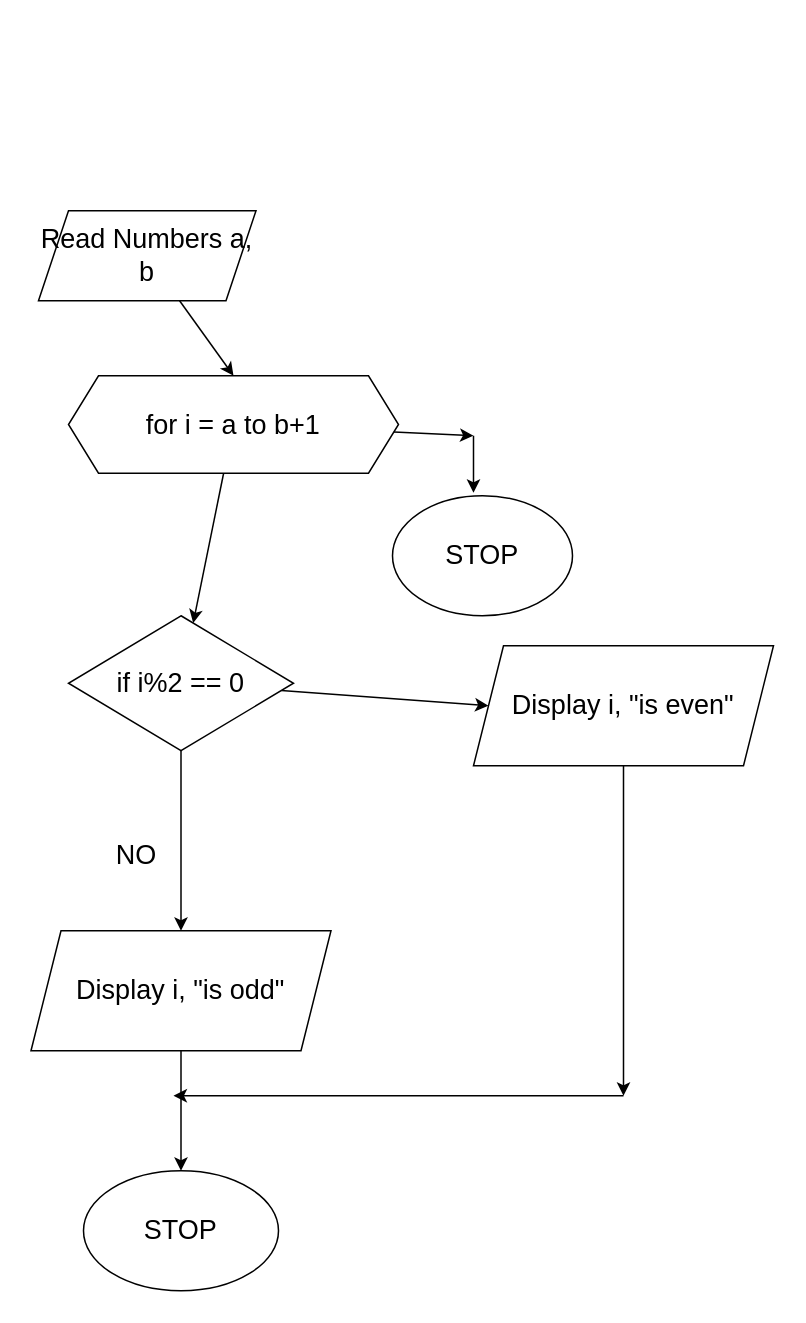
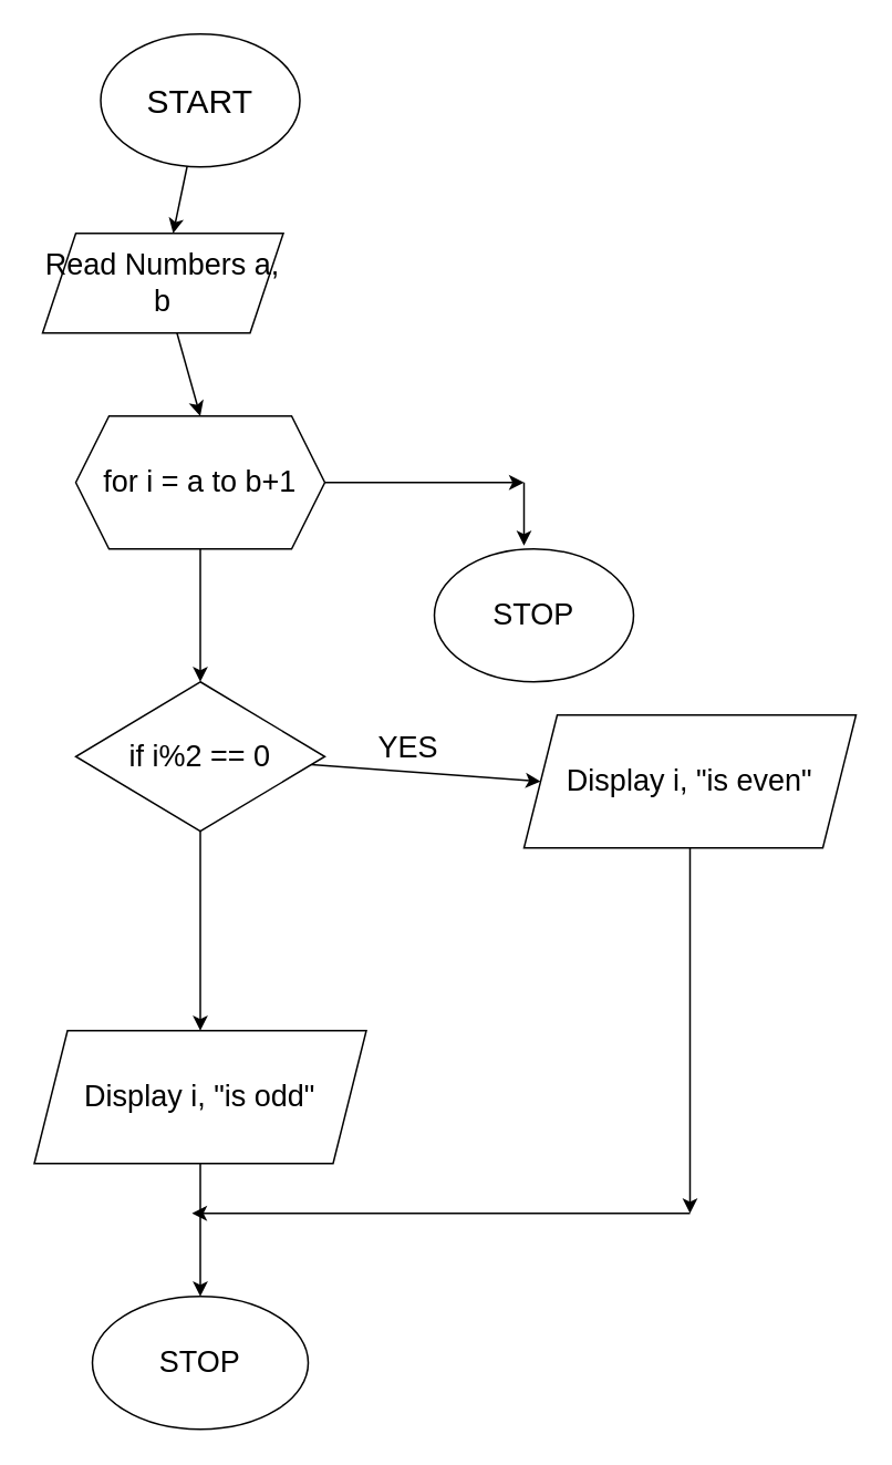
  <mxCell id="0" />
  <mxCell id="1" parent="0" />
+ <mxCell id="2" value="" style="edgeStyle=none;html=1;fontSize=20;" parent="1" source="3" target="5" edge="1"><mxGeometry relative="1" as="geometry"><mxPoint x="120" y="186" as="targetPoint" /></mxGeometry></mxCell>
+ <mxCell id="3" value="START" style="ellipse;whiteSpace=wrap;html=1;fontSize=20;" parent="1" vertex="1"><mxGeometry x="60" y="20" width="120" height="80" as="geometry" /></mxCell>
  <mxCell id="4" value="" style="edgeStyle=none;html=1;fontSize=18;entryX=0.5;entryY=0;entryDx=0;entryDy=0;" parent="1" source="5" target="8" edge="1"><mxGeometry relative="1" as="geometry"><mxPoint x="120" y="240" as="targetPoint" /></mxGeometry></mxCell>
  <mxCell id="5" value="Read Numbers a, b" style="shape=parallelogram;perimeter=parallelogramPerimeter;whiteSpace=wrap;html=1;fixedSize=1;fontSize=18;fontStyle=0" parent="1" vertex="1"><mxGeometry x="25" y="140" width="145" height="60" as="geometry" /></mxCell>
  <mxCell id="6" style="edgeStyle=none;html=1;" edge="1" parent="1" source="8"><mxGeometry relative="1" as="geometry"><mxPoint x="315" y="290" as="targetPoint" /></mxGeometry></mxCell>
  <mxCell id="7" value="" style="edgeStyle=none;html=1;fontSize=18;" edge="1" parent="1" source="8" target="13"><mxGeometry relative="1" as="geometry" /></mxCell>
- <mxCell id="8" value="for i = a to b+1" style="shape=hexagon;perimeter=hexagonPerimeter2;whiteSpace=wrap;html=1;fixedSize=1;fontSize=18;" vertex="1" parent="1"><mxGeometry x="45" y="250" width="220" height="65" as="geometry" /></mxCell>
+ <mxCell id="8" value="for i = a to b+1" style="shape=hexagon;perimeter=hexagonPerimeter2;whiteSpace=wrap;html=1;fixedSize=1;fontSize=18;" vertex="1" parent="1"><mxGeometry x="45" y="250" width="150" height="80" as="geometry" /></mxCell>
  <mxCell id="9" value="STOP" style="ellipse;whiteSpace=wrap;html=1;fontSize=18;" vertex="1" parent="1"><mxGeometry x="261" y="330" width="120" height="80" as="geometry" /></mxCell>
  <mxCell id="10" value="" style="edgeStyle=none;orthogonalLoop=1;jettySize=auto;html=1;fontSize=18;entryX=0.45;entryY=-0.025;entryDx=0;entryDy=0;entryPerimeter=0;" edge="1" parent="1" target="9"><mxGeometry width="100" relative="1" as="geometry"><mxPoint x="315" y="290" as="sourcePoint" /><mxPoint x="415" y="320" as="targetPoint" /><Array as="points" /></mxGeometry></mxCell>
  <mxCell id="11" style="edgeStyle=none;html=1;entryX=0;entryY=0.5;entryDx=0;entryDy=0;fontSize=18;" edge="1" parent="1" source="13" target="15"><mxGeometry relative="1" as="geometry" /></mxCell>
  <mxCell id="12" style="edgeStyle=none;html=1;fontSize=18;" edge="1" parent="1" source="13" target="18"><mxGeometry relative="1" as="geometry" /></mxCell>
  <mxCell id="13" value="if i%2 == 0" style="rhombus;whiteSpace=wrap;html=1;fontSize=18;" vertex="1" parent="1"><mxGeometry x="45" y="410" width="150" height="90" as="geometry" /></mxCell>
  <mxCell id="14" style="edgeStyle=none;html=1;fontSize=18;" edge="1" parent="1" source="15"><mxGeometry relative="1" as="geometry"><mxPoint x="415" y="730" as="targetPoint" /></mxGeometry></mxCell>
  <mxCell id="15" value="Display i, &quot;is even&quot;" style="shape=parallelogram;perimeter=parallelogramPerimeter;whiteSpace=wrap;html=1;fixedSize=1;fontSize=18;" vertex="1" parent="1"><mxGeometry x="315" y="430" width="200" height="80" as="geometry" /></mxCell>
+ <mxCell id="16" value="YES" style="text;html=1;align=center;verticalAlign=middle;resizable=0;points=[];autosize=1;strokeColor=none;fillColor=none;fontSize=18;" vertex="1" parent="1"><mxGeometry x="215" y="430" width="60" height="40" as="geometry" /></mxCell>
  <mxCell id="17" value="" style="edgeStyle=none;html=1;fontSize=18;" edge="1" parent="1" source="18" target="20"><mxGeometry relative="1" as="geometry" /></mxCell>
  <mxCell id="18" value="Display i, &quot;is odd&quot;" style="shape=parallelogram;perimeter=parallelogramPerimeter;whiteSpace=wrap;html=1;fixedSize=1;fontSize=18;" vertex="1" parent="1"><mxGeometry x="20" y="620" width="200" height="80" as="geometry" /></mxCell>
- <mxCell id="19" value="NO" style="text;html=1;align=center;verticalAlign=middle;resizable=0;points=[];autosize=1;strokeColor=none;fillColor=none;fontSize=18;" vertex="1" parent="1"><mxGeometry x="65" y="550" width="50" height="40" as="geometry" /></mxCell>
  <mxCell id="20" value="STOP" style="ellipse;whiteSpace=wrap;html=1;fontSize=18;" vertex="1" parent="1"><mxGeometry x="55" y="780" width="130" height="80" as="geometry" /></mxCell>
  <mxCell id="21" value="" style="edgeStyle=none;orthogonalLoop=1;jettySize=auto;html=1;fontSize=18;" edge="1" parent="1"><mxGeometry width="100" relative="1" as="geometry"><mxPoint x="415" y="730" as="sourcePoint" /><mxPoint x="115" y="730" as="targetPoint" /><Array as="points" /></mxGeometry></mxCell>
